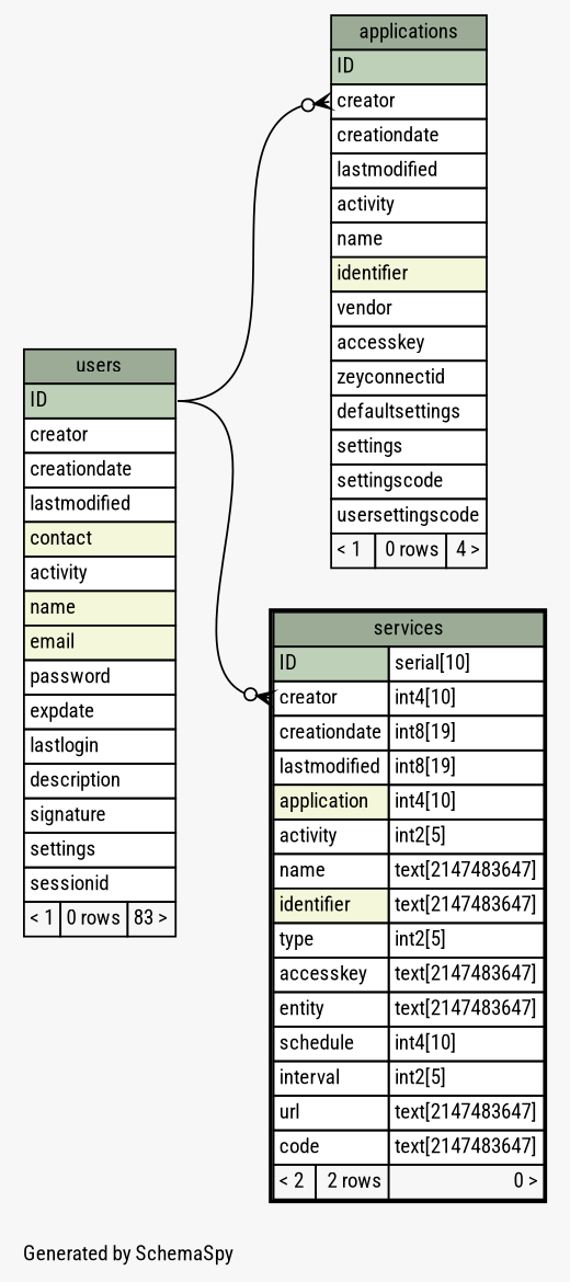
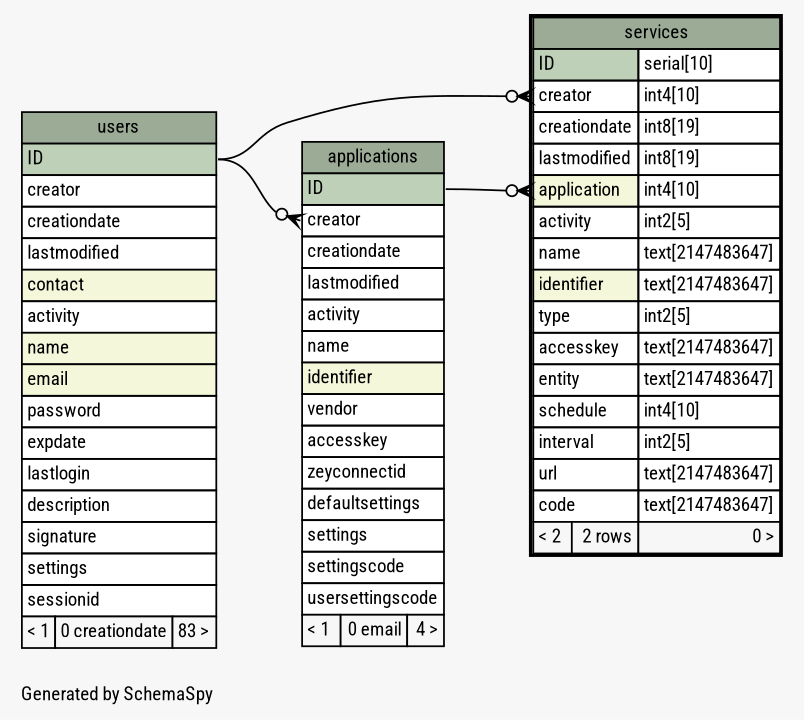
  digraph {
    bgcolor="#f7f7f7"
    fontname="Roboto Condensed"
    fontsize=11
    label="\nGenerated by SchemaSpy"
    labeljust=l
    nodesep=0.18
    rankdir=RL
    ranksep=0.46
    node [fontname="Roboto Condensed" fontsize=11 shape=plaintext]
    edge [arrowhead=none arrowsize=0.8 arrowtail=crowodot dir=back fontname="Roboto Condensed" headport="ID:e" tailport="creator:w"]
-   n1 [label=<     <TABLE BORDER="0" CELLBORDER="1" CELLSPACING="0" BGCOLOR="#ffffff">       <TR><TD COLSPAN="3" BGCOLOR="#9bab96" ALIGN="CENTER">applications</TD></TR>       <TR><TD PORT="ID" COLSPAN="3" BGCOLOR="#bed1b8" ALIGN="LEFT">ID</TD></TR>       <TR><TD PORT="creator" COLSPAN="3" ALIGN="LEFT">creator</TD></TR>       <TR><TD PORT="creationdate" COLSPAN="3" ALIGN="LEFT">creationdate</TD></TR>       <TR><TD PORT="lastmodified" COLSPAN="3" ALIGN="LEFT">lastmodified</TD></TR>       <TR><TD PORT="activity" COLSPAN="3" ALIGN="LEFT">activity</TD></TR>       <TR><TD PORT="name" COLSPAN="3" ALIGN="LEFT">name</TD></TR>       <TR><TD PORT="identifier" COLSPAN="3" BGCOLOR="#f4f7da" ALIGN="LEFT">identifier</TD></TR>       <TR><TD PORT="vendor" COLSPAN="3" ALIGN="LEFT">vendor</TD></TR>       <TR><TD PORT="accesskey" COLSPAN="3" ALIGN="LEFT">accesskey</TD></TR>       <TR><TD PORT="zeyconnectid" COLSPAN="3" ALIGN="LEFT">zeyconnectid</TD></TR>       <TR><TD PORT="defaultsettings" COLSPAN="3" ALIGN="LEFT">defaultsettings</TD></TR>       <TR><TD PORT="settings" COLSPAN="3" ALIGN="LEFT">settings</TD></TR>       <TR><TD PORT="settingscode" COLSPAN="3" ALIGN="LEFT">settingscode</TD></TR>       <TR><TD PORT="usersettingscode" COLSPAN="3" ALIGN="LEFT">usersettingscode</TD></TR>       <TR><TD ALIGN="LEFT" BGCOLOR="#f7f7f7">&lt; 1</TD><TD ALIGN="RIGHT" BGCOLOR="#f7f7f7">0 rows</TD><TD ALIGN="RIGHT" BGCOLOR="#f7f7f7">4 &gt;</TD></TR>     </TABLE>>]
-   n2 [label=<     <TABLE BORDER="0" CELLBORDER="1" CELLSPACING="0" BGCOLOR="#ffffff">       <TR><TD COLSPAN="3" BGCOLOR="#9bab96" ALIGN="CENTER">users</TD></TR>       <TR><TD PORT="ID" COLSPAN="3" BGCOLOR="#bed1b8" ALIGN="LEFT">ID</TD></TR>       <TR><TD PORT="creator" COLSPAN="3" ALIGN="LEFT">creator</TD></TR>       <TR><TD PORT="creationdate" COLSPAN="3" ALIGN="LEFT">creationdate</TD></TR>       <TR><TD PORT="lastmodified" COLSPAN="3" ALIGN="LEFT">lastmodified</TD></TR>       <TR><TD PORT="contact" COLSPAN="3" BGCOLOR="#f4f7da" ALIGN="LEFT">contact</TD></TR>       <TR><TD PORT="activity" COLSPAN="3" ALIGN="LEFT">activity</TD></TR>       <TR><TD PORT="name" COLSPAN="3" BGCOLOR="#f4f7da" ALIGN="LEFT">name</TD></TR>       <TR><TD PORT="email" COLSPAN="3" BGCOLOR="#f4f7da" ALIGN="LEFT">email</TD></TR>       <TR><TD PORT="password" COLSPAN="3" ALIGN="LEFT">password</TD></TR>       <TR><TD PORT="expdate" COLSPAN="3" ALIGN="LEFT">expdate</TD></TR>       <TR><TD PORT="lastlogin" COLSPAN="3" ALIGN="LEFT">lastlogin</TD></TR>       <TR><TD PORT="description" COLSPAN="3" ALIGN="LEFT">description</TD></TR>       <TR><TD PORT="signature" COLSPAN="3" ALIGN="LEFT">signature</TD></TR>       <TR><TD PORT="settings" COLSPAN="3" ALIGN="LEFT">settings</TD></TR>       <TR><TD PORT="sessionid" COLSPAN="3" ALIGN="LEFT">sessionid</TD></TR>       <TR><TD ALIGN="LEFT" BGCOLOR="#f7f7f7">&lt; 1</TD><TD ALIGN="RIGHT" BGCOLOR="#f7f7f7">0 rows</TD><TD ALIGN="RIGHT" BGCOLOR="#f7f7f7">83 &gt;</TD></TR>     </TABLE>>]
+   n1 [label=<     <TABLE BORDER="0" CELLBORDER="1" CELLSPACING="0" BGCOLOR="#ffffff">       <TR><TD COLSPAN="3" BGCOLOR="#9bab96" ALIGN="CENTER">applications</TD></TR>       <TR><TD PORT="ID" COLSPAN="3" BGCOLOR="#bed1b8" ALIGN="LEFT">ID</TD></TR>       <TR><TD PORT="creator" COLSPAN="3" ALIGN="LEFT">creator</TD></TR>       <TR><TD PORT="creationdate" COLSPAN="3" ALIGN="LEFT">creationdate</TD></TR>       <TR><TD PORT="lastmodified" COLSPAN="3" ALIGN="LEFT">lastmodified</TD></TR>       <TR><TD PORT="activity" COLSPAN="3" ALIGN="LEFT">activity</TD></TR>       <TR><TD PORT="name" COLSPAN="3" ALIGN="LEFT">name</TD></TR>       <TR><TD PORT="identifier" COLSPAN="3" BGCOLOR="#f4f7da" ALIGN="LEFT">identifier</TD></TR>       <TR><TD PORT="vendor" COLSPAN="3" ALIGN="LEFT">vendor</TD></TR>       <TR><TD PORT="accesskey" COLSPAN="3" ALIGN="LEFT">accesskey</TD></TR>       <TR><TD PORT="zeyconnectid" COLSPAN="3" ALIGN="LEFT">zeyconnectid</TD></TR>       <TR><TD PORT="defaultsettings" COLSPAN="3" ALIGN="LEFT">defaultsettings</TD></TR>       <TR><TD PORT="settings" COLSPAN="3" ALIGN="LEFT">settings</TD></TR>       <TR><TD PORT="settingscode" COLSPAN="3" ALIGN="LEFT">settingscode</TD></TR>       <TR><TD PORT="usersettingscode" COLSPAN="3" ALIGN="LEFT">usersettingscode</TD></TR>       <TR><TD ALIGN="LEFT" BGCOLOR="#f7f7f7">&lt; 1</TD><TD ALIGN="RIGHT" BGCOLOR="#f7f7f7">0 email</TD><TD ALIGN="RIGHT" BGCOLOR="#f7f7f7">4 &gt;</TD></TR>     </TABLE>>]
+   n2 [label=<     <TABLE BORDER="0" CELLBORDER="1" CELLSPACING="0" BGCOLOR="#ffffff">       <TR><TD COLSPAN="3" BGCOLOR="#9bab96" ALIGN="CENTER">users</TD></TR>       <TR><TD PORT="ID" COLSPAN="3" BGCOLOR="#bed1b8" ALIGN="LEFT">ID</TD></TR>       <TR><TD PORT="creator" COLSPAN="3" ALIGN="LEFT">creator</TD></TR>       <TR><TD PORT="creationdate" COLSPAN="3" ALIGN="LEFT">creationdate</TD></TR>       <TR><TD PORT="lastmodified" COLSPAN="3" ALIGN="LEFT">lastmodified</TD></TR>       <TR><TD PORT="contact" COLSPAN="3" BGCOLOR="#f4f7da" ALIGN="LEFT">contact</TD></TR>       <TR><TD PORT="activity" COLSPAN="3" ALIGN="LEFT">activity</TD></TR>       <TR><TD PORT="name" COLSPAN="3" BGCOLOR="#f4f7da" ALIGN="LEFT">name</TD></TR>       <TR><TD PORT="email" COLSPAN="3" BGCOLOR="#f4f7da" ALIGN="LEFT">email</TD></TR>       <TR><TD PORT="password" COLSPAN="3" ALIGN="LEFT">password</TD></TR>       <TR><TD PORT="expdate" COLSPAN="3" ALIGN="LEFT">expdate</TD></TR>       <TR><TD PORT="lastlogin" COLSPAN="3" ALIGN="LEFT">lastlogin</TD></TR>       <TR><TD PORT="description" COLSPAN="3" ALIGN="LEFT">description</TD></TR>       <TR><TD PORT="signature" COLSPAN="3" ALIGN="LEFT">signature</TD></TR>       <TR><TD PORT="settings" COLSPAN="3" ALIGN="LEFT">settings</TD></TR>       <TR><TD PORT="sessionid" COLSPAN="3" ALIGN="LEFT">sessionid</TD></TR>       <TR><TD ALIGN="LEFT" BGCOLOR="#f7f7f7">&lt; 1</TD><TD ALIGN="RIGHT" BGCOLOR="#f7f7f7">0 creationdate</TD><TD ALIGN="RIGHT" BGCOLOR="#f7f7f7">83 &gt;</TD></TR>     </TABLE>>]
    n3 [label=<     <TABLE BORDER="2" CELLBORDER="1" CELLSPACING="0" BGCOLOR="#ffffff">       <TR><TD COLSPAN="3" BGCOLOR="#9bab96" ALIGN="CENTER">services</TD></TR>       <TR><TD PORT="ID" COLSPAN="2" BGCOLOR="#bed1b8" ALIGN="LEFT">ID</TD><TD PORT="ID.type" ALIGN="LEFT">serial[10]</TD></TR>       <TR><TD PORT="creator" COLSPAN="2" ALIGN="LEFT">creator</TD><TD PORT="creator.type" ALIGN="LEFT">int4[10]</TD></TR>       <TR><TD PORT="creationdate" COLSPAN="2" ALIGN="LEFT">creationdate</TD><TD PORT="creationdate.type" ALIGN="LEFT">int8[19]</TD></TR>       <TR><TD PORT="lastmodified" COLSPAN="2" ALIGN="LEFT">lastmodified</TD><TD PORT="lastmodified.type" ALIGN="LEFT">int8[19]</TD></TR>       <TR><TD PORT="application" COLSPAN="2" BGCOLOR="#f4f7da" ALIGN="LEFT">application</TD><TD PORT="application.type" ALIGN="LEFT">int4[10]</TD></TR>       <TR><TD PORT="activity" COLSPAN="2" ALIGN="LEFT">activity</TD><TD PORT="activity.type" ALIGN="LEFT">int2[5]</TD></TR>       <TR><TD PORT="name" COLSPAN="2" ALIGN="LEFT">name</TD><TD PORT="name.type" ALIGN="LEFT">text[2147483647]</TD></TR>       <TR><TD PORT="identifier" COLSPAN="2" BGCOLOR="#f4f7da" ALIGN="LEFT">identifier</TD><TD PORT="identifier.type" ALIGN="LEFT">text[2147483647]</TD></TR>       <TR><TD PORT="type" COLSPAN="2" ALIGN="LEFT">type</TD><TD PORT="type.type" ALIGN="LEFT">int2[5]</TD></TR>       <TR><TD PORT="accesskey" COLSPAN="2" ALIGN="LEFT">accesskey</TD><TD PORT="accesskey.type" ALIGN="LEFT">text[2147483647]</TD></TR>       <TR><TD PORT="entity" COLSPAN="2" ALIGN="LEFT">entity</TD><TD PORT="entity.type" ALIGN="LEFT">text[2147483647]</TD></TR>       <TR><TD PORT="schedule" COLSPAN="2" ALIGN="LEFT">schedule</TD><TD PORT="schedule.type" ALIGN="LEFT">int4[10]</TD></TR>       <TR><TD PORT="interval" COLSPAN="2" ALIGN="LEFT">interval</TD><TD PORT="interval.type" ALIGN="LEFT">int2[5]</TD></TR>       <TR><TD PORT="url" COLSPAN="2" ALIGN="LEFT">url</TD><TD PORT="url.type" ALIGN="LEFT">text[2147483647]</TD></TR>       <TR><TD PORT="code" COLSPAN="2" ALIGN="LEFT">code</TD><TD PORT="code.type" ALIGN="LEFT">text[2147483647]</TD></TR>       <TR><TD ALIGN="LEFT" BGCOLOR="#f7f7f7">&lt; 2</TD><TD ALIGN="RIGHT" BGCOLOR="#f7f7f7">2 rows</TD><TD ALIGN="RIGHT" BGCOLOR="#f7f7f7">0 &gt;</TD></TR>     </TABLE>>]
    n1 -> n2
+   n3 -> n1 [tailport="application:w"]
    n3 -> n2
  }
